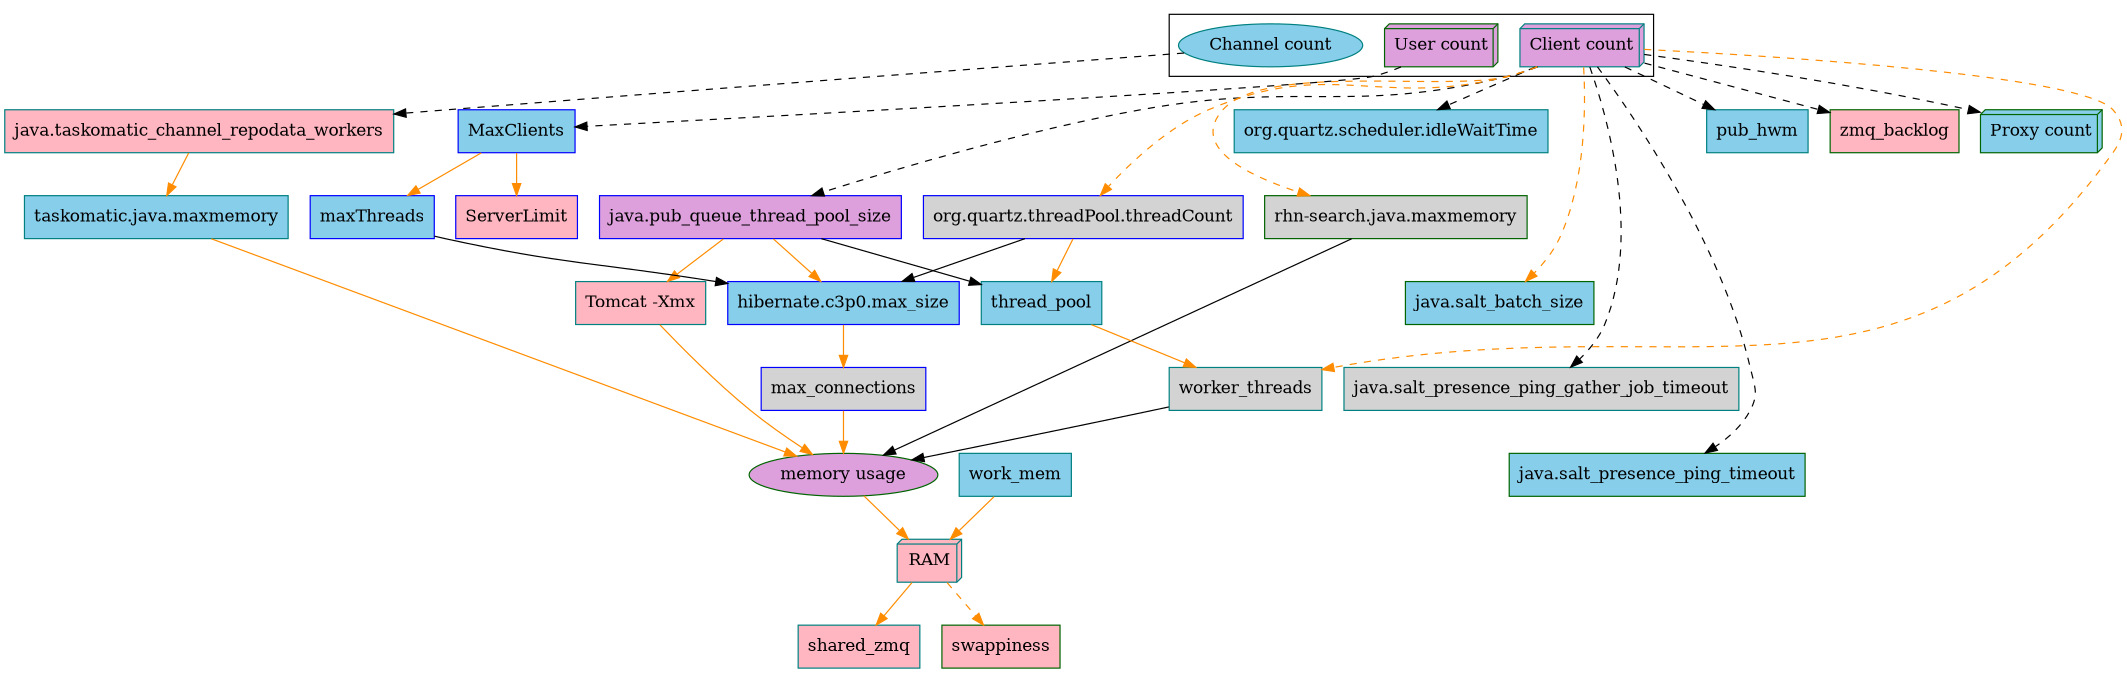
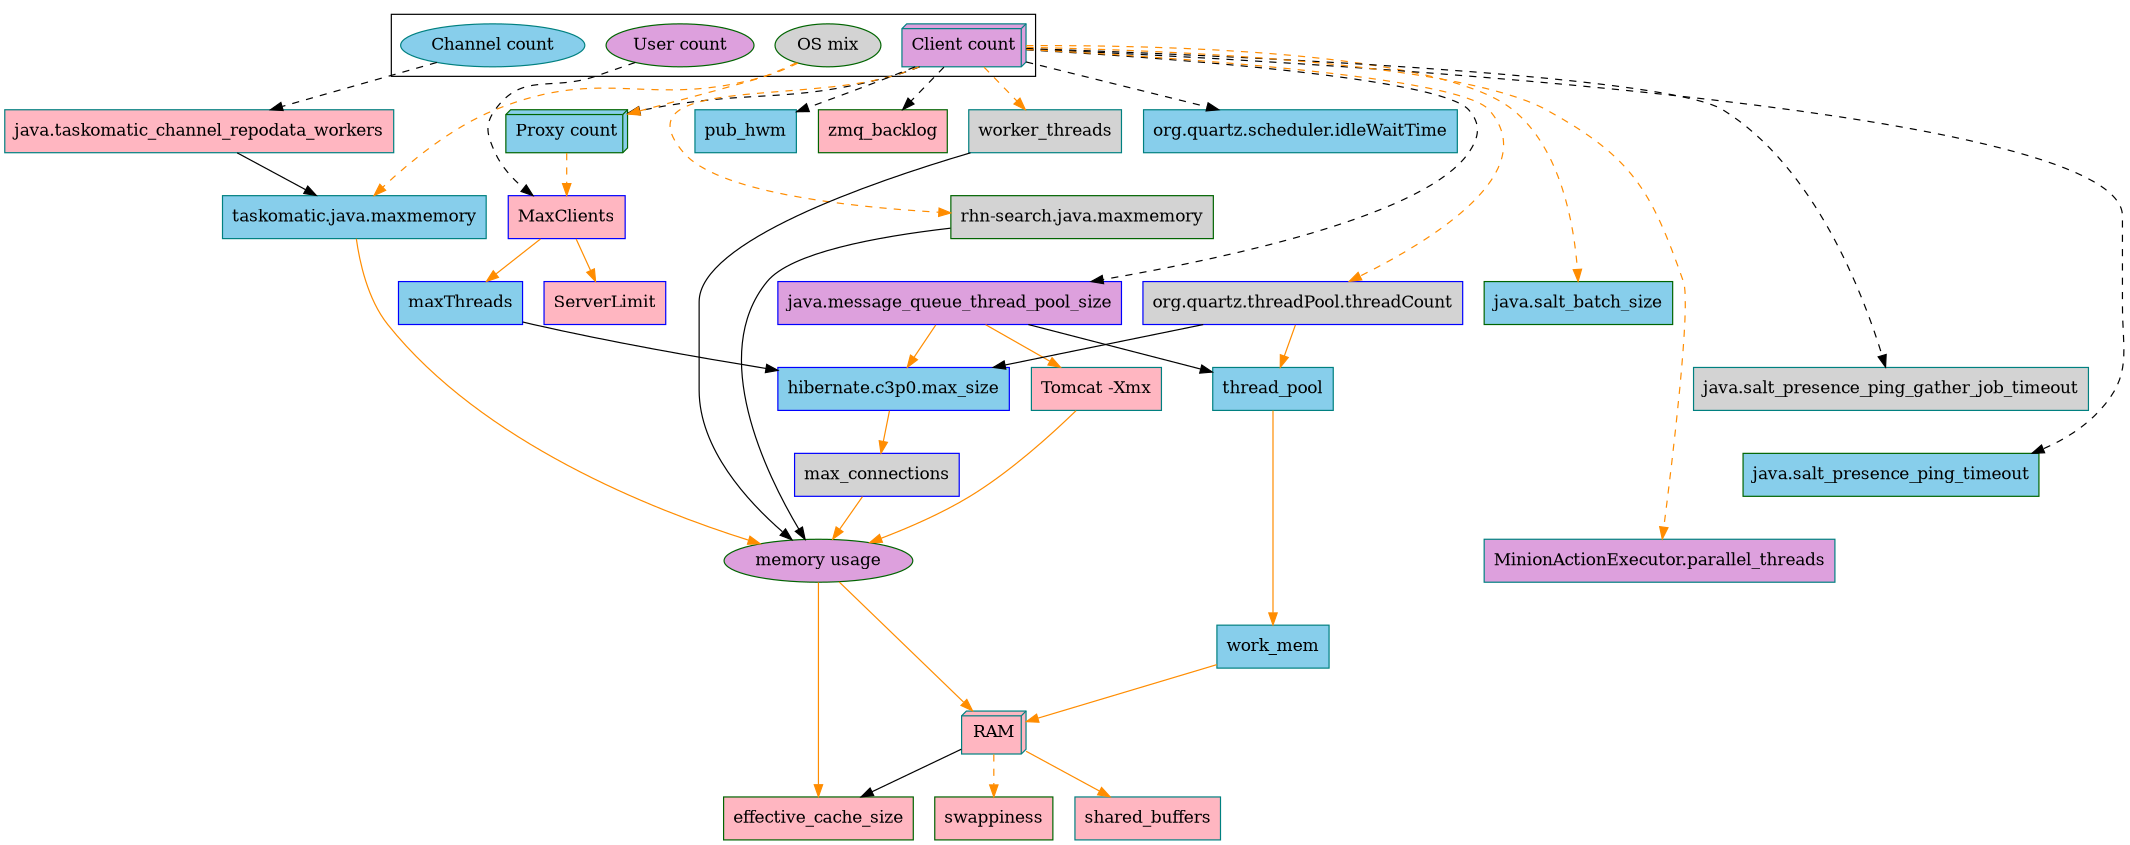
  digraph {
    node [color=teal fillcolor=skyblue shape=rectangle style=filled]
    edge [color=darkorange]
    "Client count" [fillcolor=plum shape=box3d]
    "Channel count" [shape=""]
-   "User count" [color=darkgreen fillcolor=plum shape=box3d]
+   "OS mix" [color=darkgreen fillcolor=lightgrey shape=""]
+   "User count" [color=darkgreen fillcolor=plum shape=""]
    "Proxy count" [color=darkgreen shape=box3d]
-   "java.message_queue_thread_pool_size" [color=blue file="/etc/rhn/rhn.conf" fillcolor=plum label="java.pub_queue_thread_pool_size"]
+   "java.message_queue_thread_pool_size" [color=blue file="/etc/rhn/rhn.conf" fillcolor=plum]
    "java.salt_batch_size" [color=darkgreen file="/etc/rhn/rhn.conf"]
    "java.salt_presence_ping_gather_job_timeout" [fillcolor=lightgrey]
    "java.salt_presence_ping_timeout" [color=darkgreen]
    "org.quartz.threadPool.threadCount" [color=blue file="/etc/rhn/rhn.conf" fillcolor=lightgrey]
    "org.quartz.scheduler.idleWaitTime" [file="/etc/rhn/rhn.conf"]
    "rhn-search.java.maxmemory" [color=darkgreen file="/etc/rhn/rhn.conf" fillcolor=lightgrey]
    worker_threads [file="/etc/salt/master.d/tuning.conf" fillcolor=lightgrey]
    pub_hwm [file="/etc/salt/master.d/tuning.conf"]
    zmq_backlog [color=darkgreen file="/etc/salt/master.d/tuning.conf" fillcolor=lightpink]
+   "MinionActionExecutor.parallel_threads" [file="/etc/rhn/rhn.conf" fillcolor=plum]
    "java.taskomatic_channel_repodata_workers" [fillcolor=lightpink]
    "taskomatic.java.maxmemory" [file="/etc/rhn/rhn.conf"]
-   MaxClients [color=blue file="/etc/apache2/server-tuning.conf"]
+   MaxClients [color=blue file="/etc/apache2/server-tuning.conf" fillcolor=lightpink]
    "hibernate.c3p0.max_size" [color=blue file="/etc/rhn/rhn.conf"]
    thread_pool [file="/etc/salt/master.d/tuning.conf"]
    "Tomcat -Xmx" [file="/etc/sysconfig/tomcat" fillcolor=lightpink]
    "memory usage" [color=darkgreen fillcolor=plum shape=""]
    work_mem [file="/var/lib/pgsql/data/postgresql.conf"]
    maxThreads [color=blue file="/etc/tomcat/server.xml"]
    ServerLimit [color=blue file="/etc/apache2/server-tuning.conf" fillcolor=lightpink]
    max_connections [color=blue file="/var/lib/pgsql/data/postgresql.conf" fillcolor=lightgrey]
+   effective_cache_size [color=darkgreen file="/var/lib/pgsql/data/postgresql.conf" fillcolor=lightpink]
    RAM [fillcolor=lightpink shape=box3d]
-   shared_buffers [file="/var/lib/pgsql/data/postgresql.conf" fillcolor=lightpink label=shared_zmq]
+   shared_buffers [file="/var/lib/pgsql/data/postgresql.conf" fillcolor=lightpink]
    swappiness [color=darkgreen file="/etc/sysctl.conf" fillcolor=lightpink]
    subgraph cluster_1 {
      "Client count"
      "Channel count"
+     "OS mix"
      "User count"
    }
    "Client count" -> "Proxy count" [color=black style=dashed]
    "Client count" -> "java.message_queue_thread_pool_size" [color=black style=dashed]
    "Client count" -> "java.salt_batch_size" [style=dashed]
    "Client count" -> "java.salt_presence_ping_gather_job_timeout" [color=black style=dashed]
    "Client count" -> "java.salt_presence_ping_timeout" [color=black style=dashed]
    "Client count" -> "org.quartz.threadPool.threadCount" [style=dashed]
    "Client count" -> "org.quartz.scheduler.idleWaitTime" [color=black style=dashed]
    "Client count" -> "rhn-search.java.maxmemory" [style=dashed]
    "Client count" -> worker_threads [style=dashed]
    "Client count" -> pub_hwm [color=black style=dashed]
    "Client count" -> zmq_backlog [color=black style=dashed]
+   "Client count" -> "MinionActionExecutor.parallel_threads" [style=dashed]
    "Channel count" -> "java.taskomatic_channel_repodata_workers" [color=black style=dashed]
+   "OS mix" -> "Proxy count" [style=dashed]
+   "OS mix" -> "taskomatic.java.maxmemory" [style=dashed]
    "User count" -> MaxClients [color=black style=dashed]
+   "Proxy count" -> MaxClients [style=dashed]
    "java.message_queue_thread_pool_size" -> "hibernate.c3p0.max_size"
    "java.message_queue_thread_pool_size" -> thread_pool [color=black]
    "java.message_queue_thread_pool_size" -> "Tomcat -Xmx"
    "java.salt_batch_size" -> "java.salt_presence_ping_gather_job_timeout" [style=invis color=""]
    "java.salt_presence_ping_gather_job_timeout" -> "java.salt_presence_ping_timeout" [style=invis color=""]
+   "java.salt_presence_ping_timeout" -> "MinionActionExecutor.parallel_threads" [style=invis color=""]
    "org.quartz.threadPool.threadCount" -> "hibernate.c3p0.max_size" [color=black]
    "org.quartz.threadPool.threadCount" -> thread_pool
    "org.quartz.scheduler.idleWaitTime" -> "rhn-search.java.maxmemory" [style=invis color=""]
    "rhn-search.java.maxmemory" -> "java.salt_batch_size" [style=invis color=""]
    "rhn-search.java.maxmemory" -> "rhn-search.java.maxmemory" [style=invis color=""]
    "rhn-search.java.maxmemory" -> "memory usage" [color=black]
    worker_threads -> "memory usage" [color=black]
-   "java.taskomatic_channel_repodata_workers" -> "taskomatic.java.maxmemory"
+   "MinionActionExecutor.parallel_threads" -> work_mem [style=invis color=""]
+   "java.taskomatic_channel_repodata_workers" -> "taskomatic.java.maxmemory" [color=black]
    "taskomatic.java.maxmemory" -> "memory usage"
    MaxClients -> maxThreads
    MaxClients -> ServerLimit
    "hibernate.c3p0.max_size" -> max_connections
-   thread_pool -> worker_threads
+   thread_pool -> work_mem
    "Tomcat -Xmx" -> "memory usage"
+   "memory usage" -> effective_cache_size
    "memory usage" -> RAM
    work_mem -> RAM
    maxThreads -> "hibernate.c3p0.max_size" [color=black]
    max_connections -> "memory usage"
+   RAM -> effective_cache_size [color=black]
    RAM -> shared_buffers
    RAM -> swappiness [style=dashed]
  }
